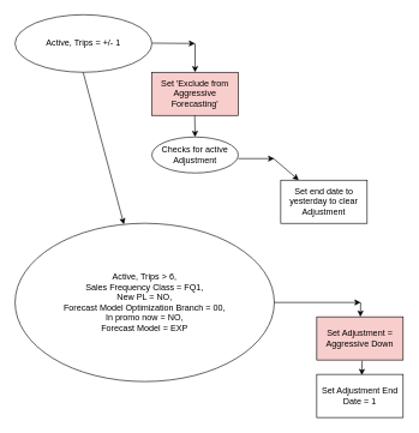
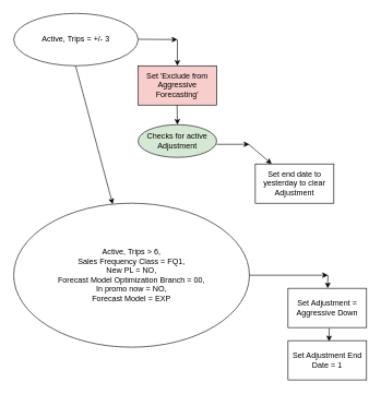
  <mxCell id="0" />
  <mxCell id="1" parent="0" />
  <mxCell id="2" value="Set 'Exclude from Aggressive Forecasting'" style="rounded=0;whiteSpace=wrap;html=1;fillColor=#f8cecc;" vertex="1" parent="1"><mxGeometry x="210" y="100" width="120" height="60" as="geometry" /></mxCell>
  <mxCell id="3" value="" style="endArrow=classic;html=1;rounded=0;" edge="1" parent="1"><mxGeometry width="50" height="50" relative="1" as="geometry"><mxPoint x="210" y="59.5" as="sourcePoint" /><mxPoint x="270" y="60" as="targetPoint" /><Array as="points" /></mxGeometry></mxCell>
- <mxCell id="4" value="Active, Trips = +/- 1" style="ellipse;whiteSpace=wrap;html=1;" vertex="1" parent="1"><mxGeometry x="20" y="20" width="190" height="80" as="geometry" /></mxCell>
+ <mxCell id="4" value="Active, Trips = +/- 3" style="ellipse;whiteSpace=wrap;html=1;" vertex="1" parent="1"><mxGeometry x="20" y="20" width="190" height="80" as="geometry" /></mxCell>
  <mxCell id="5" value="" style="endArrow=classic;html=1;rounded=0;" edge="1" parent="1"><mxGeometry width="50" height="50" relative="1" as="geometry"><mxPoint x="270" y="60" as="sourcePoint" /><mxPoint x="270" y="100" as="targetPoint" /></mxGeometry></mxCell>
  <mxCell id="6" value="" style="endArrow=classic;html=1;rounded=0;" edge="1" parent="1" target="7"><mxGeometry width="50" height="50" relative="1" as="geometry"><mxPoint x="269.5" y="160" as="sourcePoint" /><mxPoint x="270" y="190" as="targetPoint" /></mxGeometry></mxCell>
- <mxCell id="7" value="Checks for active Adjustment" style="ellipse;whiteSpace=wrap;html=1;" vertex="1" parent="1"><mxGeometry x="210" y="190" width="120" height="50" as="geometry" /></mxCell>
+ <mxCell id="7" value="Checks for active Adjustment" style="ellipse;whiteSpace=wrap;html=1;fillColor=#d5e8d4;" vertex="1" parent="1"><mxGeometry x="210" y="190" width="120" height="50" as="geometry" /></mxCell>
  <mxCell id="8" value="" style="endArrow=classic;html=1;rounded=0;" edge="1" parent="1"><mxGeometry width="50" height="50" relative="1" as="geometry"><mxPoint x="330" y="220" as="sourcePoint" /><mxPoint x="380" y="220" as="targetPoint" /></mxGeometry></mxCell>
  <mxCell id="9" value="" style="endArrow=classic;html=1;rounded=0;" edge="1" parent="1" target="10"><mxGeometry width="50" height="50" relative="1" as="geometry"><mxPoint x="379" y="220" as="sourcePoint" /><mxPoint x="379" y="260" as="targetPoint" /></mxGeometry></mxCell>
  <mxCell id="10" value="Set end date to yesterday to clear Adjustment" style="rounded=0;whiteSpace=wrap;html=1;" vertex="1" parent="1"><mxGeometry x="389" y="250" width="120" height="60" as="geometry" /></mxCell>
  <mxCell id="11" value="" style="endArrow=classic;html=1;rounded=0;" edge="1" parent="1" target="12"><mxGeometry width="50" height="50" relative="1" as="geometry"><mxPoint x="114.5" y="100" as="sourcePoint" /><mxPoint x="115" y="350" as="targetPoint" /></mxGeometry></mxCell>
  <mxCell id="12" value="Active, Trips &amp;gt; 6, &lt;br&gt;Sales Frequency Class = FQ1, &lt;br&gt;New PL = NO,&lt;br&gt;Forecast Model Optimization Branch = 00,&lt;br&gt;In promo now = NO,&lt;br&gt;Forecast Model = EXP" style="ellipse;whiteSpace=wrap;html=1;" vertex="1" parent="1"><mxGeometry x="20" y="310" width="360" height="220" as="geometry" /></mxCell>
  <mxCell id="13" value="" style="endArrow=classic;html=1;rounded=0;" edge="1" parent="1"><mxGeometry width="50" height="50" relative="1" as="geometry"><mxPoint x="380" y="420" as="sourcePoint" /><mxPoint x="500" y="420" as="targetPoint" /></mxGeometry></mxCell>
  <mxCell id="14" value="" style="endArrow=classic;html=1;rounded=0;" edge="1" parent="1" target="15"><mxGeometry width="50" height="50" relative="1" as="geometry"><mxPoint x="500" y="420" as="sourcePoint" /><mxPoint x="500" y="460" as="targetPoint" /></mxGeometry></mxCell>
- <mxCell id="15" value="Set Adjustment = Aggressive Down" style="rounded=0;whiteSpace=wrap;html=1;fillColor=#f8cecc;" vertex="1" parent="1"><mxGeometry x="439" y="440" width="120" height="60" as="geometry" /></mxCell>
+ <mxCell id="15" value="Set Adjustment = Aggressive Down" style="rounded=0;whiteSpace=wrap;html=1;" vertex="1" parent="1"><mxGeometry x="439" y="440" width="120" height="60" as="geometry" /></mxCell>
  <mxCell id="16" value="Set Adjustment End Date = 1" style="rounded=0;whiteSpace=wrap;html=1;" vertex="1" parent="1"><mxGeometry x="439" y="520" width="120" height="60" as="geometry" /></mxCell>
  <mxCell id="17" value="" style="endArrow=classic;html=1;rounded=0;" edge="1" parent="1"><mxGeometry width="50" height="50" relative="1" as="geometry"><mxPoint x="502" y="501" as="sourcePoint" /><mxPoint x="501.6" y="521" as="targetPoint" /></mxGeometry></mxCell>
